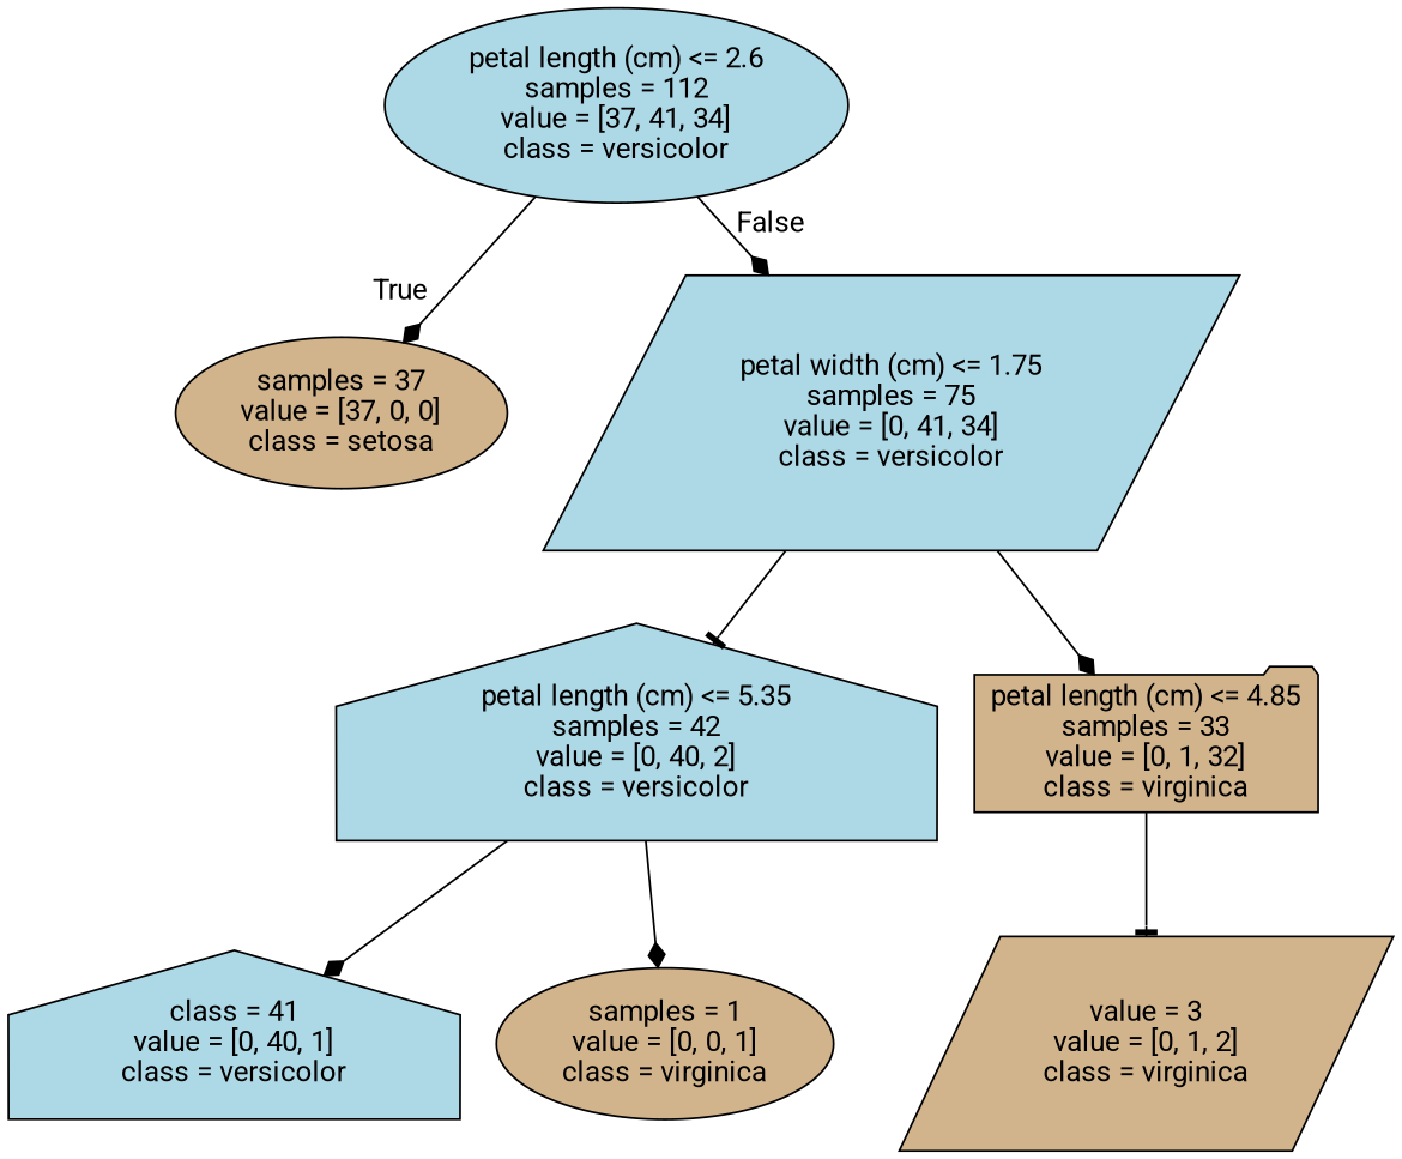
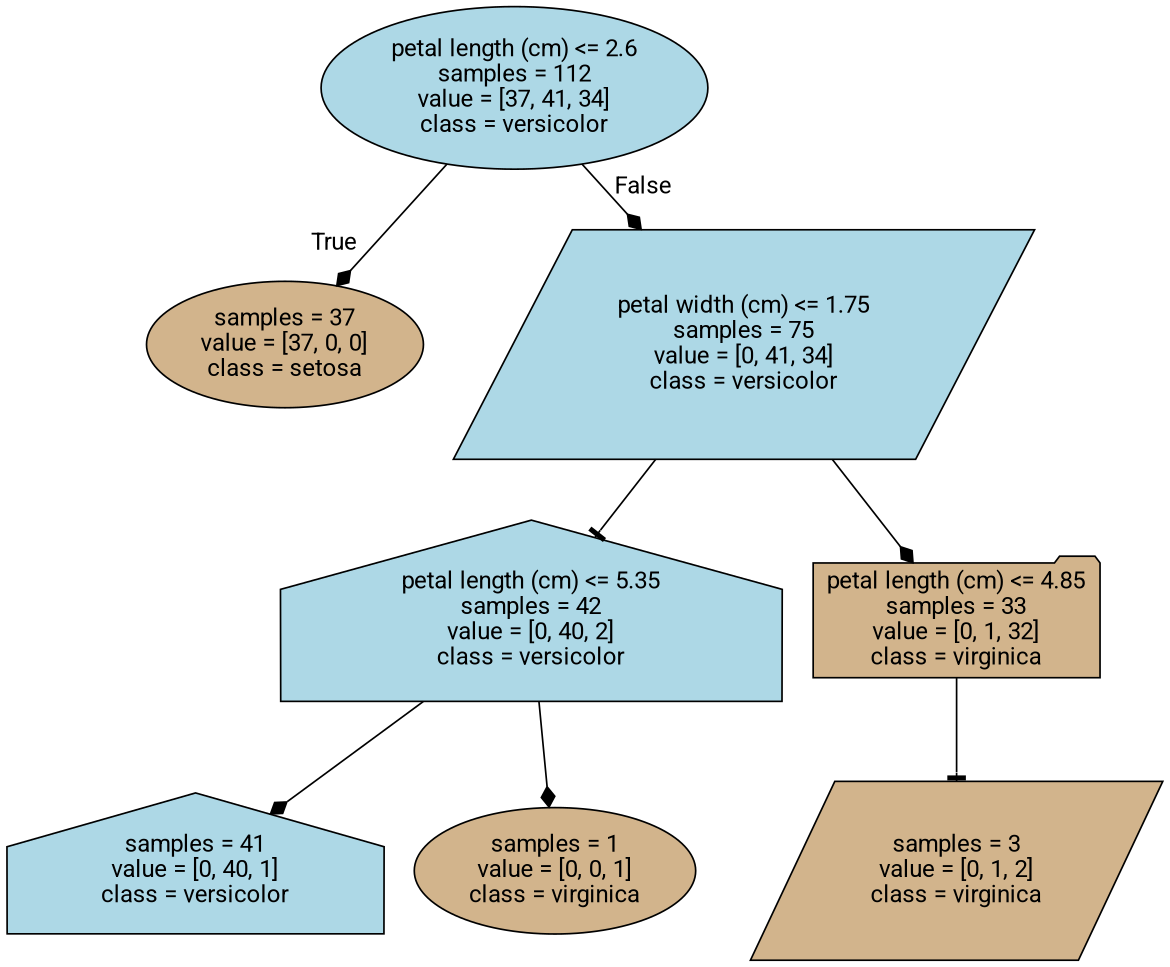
  digraph {
    fontname=Roboto
    node [color=black fillcolor=lightblue fontname=Roboto shape=ellipse style=filled]
    edge [arrowhead=diamond fontname=Roboto]
    n1 [label="petal length (cm) <= 2.6\nsamples = 112\nvalue = [37, 41, 34]\nclass = versicolor"]
    n2 [fillcolor=tan label="samples = 37\nvalue = [37, 0, 0]\nclass = setosa"]
    n3 [label="petal width (cm) <= 1.75\nsamples = 75\nvalue = [0, 41, 34]\nclass = versicolor" shape=parallelogram]
    n4 [label="petal length (cm) <= 5.35\nsamples = 42\nvalue = [0, 40, 2]\nclass = versicolor" shape=house]
    n5 [fillcolor=tan label="petal length (cm) <= 4.85\nsamples = 33\nvalue = [0, 1, 32]\nclass = virginica" shape=folder]
-   n6 [label="class = 41\nvalue = [0, 40, 1]\nclass = versicolor" shape=house]
+   n6 [label="samples = 41\nvalue = [0, 40, 1]\nclass = versicolor" shape=house]
    n7 [fillcolor=tan label="samples = 1\nvalue = [0, 0, 1]\nclass = virginica"]
-   n8 [fillcolor=tan label="value = 3\nvalue = [0, 1, 2]\nclass = virginica" shape=parallelogram]
+   n8 [fillcolor=tan label="samples = 3\nvalue = [0, 1, 2]\nclass = virginica" shape=parallelogram]
    n1 -> n2 [headlabel=True labelangle=45 labeldistance=2.5]
    n1 -> n3 [headlabel=False labelangle=-45 labeldistance=2.5]
    n3 -> n4 [arrowhead=tee]
    n3 -> n5
    n4 -> n6
    n4 -> n7
    n5 -> n8 [arrowhead=tee]
  }
